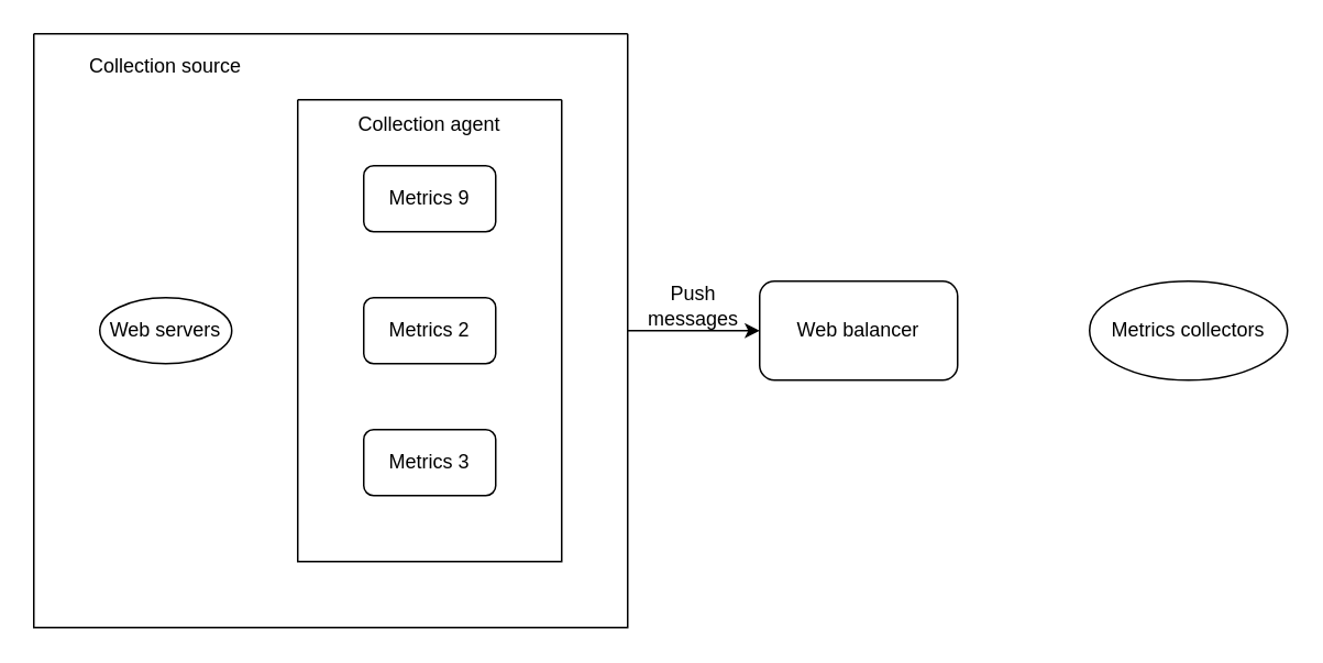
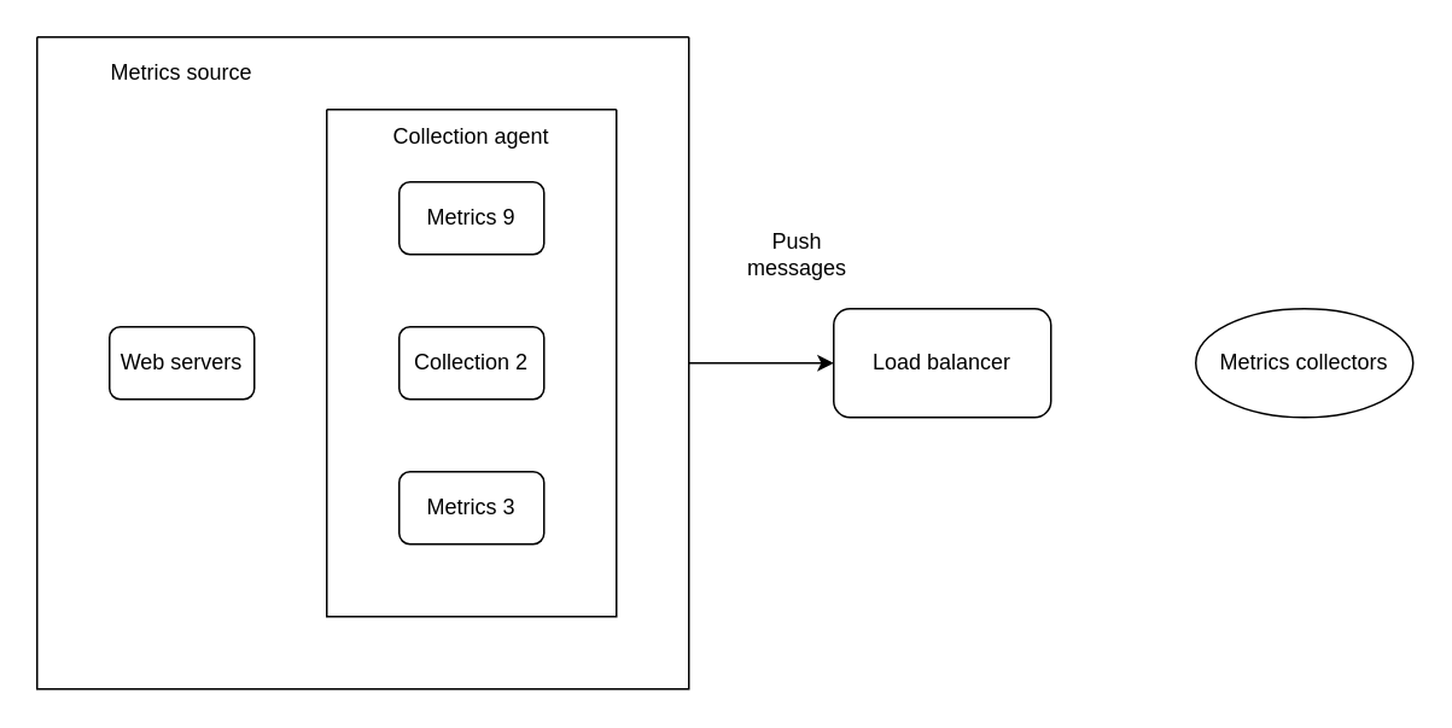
  <mxCell id="0" />
  <mxCell id="1" parent="0" />
  <mxCell id="2" style="edgeStyle=orthogonalEdgeStyle;rounded=0;orthogonalLoop=1;jettySize=auto;html=1;exitX=1;exitY=0.5;exitDx=0;exitDy=0;entryX=0;entryY=0.5;entryDx=0;entryDy=0;" edge="1" parent="1" source="3" target="11"><mxGeometry relative="1" as="geometry" /></mxCell>
  <mxCell id="3" value="" style="swimlane;startSize=0;" parent="1" vertex="1"><mxGeometry x="20" y="20" width="360" height="360" as="geometry" /></mxCell>
- <mxCell id="4" value="Web servers" style="ellipse;whiteSpace=wrap;html=1;" parent="3" vertex="1"><mxGeometry x="40" y="160" width="80" height="40" as="geometry" /></mxCell>
+ <mxCell id="4" value="Web servers" style="rounded=1;whiteSpace=wrap;html=1;" parent="3" vertex="1"><mxGeometry x="40" y="160" width="80" height="40" as="geometry" /></mxCell>
  <mxCell id="5" value="" style="swimlane;startSize=0;" vertex="1" parent="3"><mxGeometry x="160" y="40" width="160" height="280" as="geometry" /></mxCell>
  <mxCell id="6" value="Metrics 9" style="rounded=1;whiteSpace=wrap;html=1;" parent="5" vertex="1"><mxGeometry x="40" y="40" width="80" height="40" as="geometry" /></mxCell>
- <mxCell id="7" value="Metrics 2" style="rounded=1;whiteSpace=wrap;html=1;" parent="5" vertex="1"><mxGeometry x="40" y="120" width="80" height="40" as="geometry" /></mxCell>
+ <mxCell id="7" value="Collection 2" style="rounded=1;whiteSpace=wrap;html=1;" parent="5" vertex="1"><mxGeometry x="40" y="120" width="80" height="40" as="geometry" /></mxCell>
  <mxCell id="8" value="Metrics 3" style="rounded=1;whiteSpace=wrap;html=1;" parent="5" vertex="1"><mxGeometry x="40" y="200" width="80" height="40" as="geometry" /></mxCell>
  <mxCell id="9" value="Collection agent" style="text;html=1;align=center;verticalAlign=middle;whiteSpace=wrap;rounded=0;" vertex="1" parent="5"><mxGeometry width="160" height="30" as="geometry" /></mxCell>
- <mxCell id="10" value="Collection source" style="text;html=1;align=center;verticalAlign=middle;whiteSpace=wrap;rounded=0;" parent="1" vertex="1"><mxGeometry x="20" y="20" width="160" height="40" as="geometry" /></mxCell>
- <mxCell id="11" value="Web balancer" style="rounded=1;whiteSpace=wrap;html=1;" vertex="1" parent="1"><mxGeometry x="460" y="170" width="120" height="60" as="geometry" /></mxCell>
+ <mxCell id="10" value="Metrics source" style="text;html=1;align=center;verticalAlign=middle;whiteSpace=wrap;rounded=0;" parent="1" vertex="1"><mxGeometry x="20" y="20" width="160" height="40" as="geometry" /></mxCell>
+ <mxCell id="11" value="Load balancer" style="rounded=1;whiteSpace=wrap;html=1;" vertex="1" parent="1"><mxGeometry x="460" y="170" width="120" height="60" as="geometry" /></mxCell>
  <mxCell id="12" value="Metrics collectors" style="ellipse;whiteSpace=wrap;html=1;" vertex="1" parent="1"><mxGeometry x="660" y="170" width="120" height="60" as="geometry" /></mxCell>
- <mxCell id="13" value="Push messages" style="text;html=1;align=center;verticalAlign=middle;whiteSpace=wrap;rounded=0;" vertex="1" parent="1"><mxGeometry x="380" y="170" width="80" height="30" as="geometry" /></mxCell>
+ <mxCell id="13" value="Push messages" style="text;html=1;align=center;verticalAlign=middle;whiteSpace=wrap;rounded=0;" vertex="1" parent="1"><mxGeometry x="400" y="125" width="80" height="30" as="geometry" /></mxCell>
